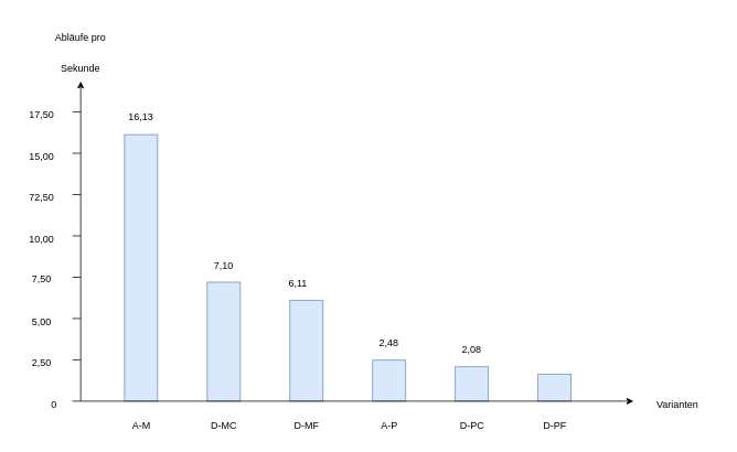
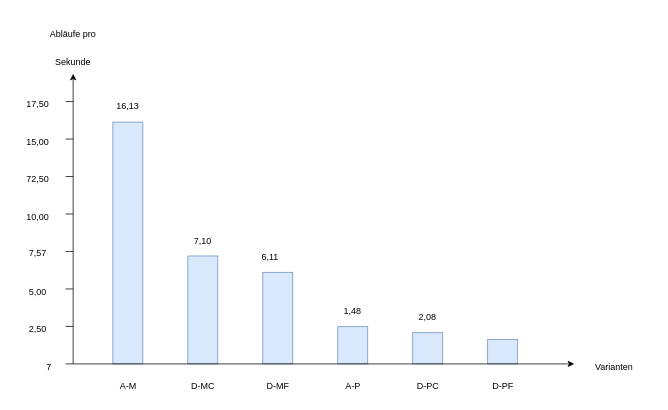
  <mxCell id="0" />
  <mxCell id="1" parent="0" />
  <mxCell id="2" value="" style="rounded=0;whiteSpace=wrap;html=1;rotation=0;fillColor=#dae8fc;strokeColor=#6c8ebf;" parent="1" vertex="1"><mxGeometry x="250" y="341" width="40" height="144" as="geometry" /></mxCell>
  <mxCell id="3" value="" style="rounded=0;whiteSpace=wrap;html=1;rotation=0;fillColor=#dae8fc;strokeColor=#6c8ebf;" parent="1" vertex="1"><mxGeometry x="550" y="443.4" width="40" height="41.6" as="geometry" /></mxCell>
  <mxCell id="4" value="2,50" style="text;html=1;strokeColor=none;fillColor=none;align=center;verticalAlign=middle;whiteSpace=wrap;rounded=0;" parent="1" vertex="1"><mxGeometry x="20" y="429" width="60" height="20" as="geometry" /></mxCell>
  <mxCell id="5" value="5,00" style="text;html=1;strokeColor=none;fillColor=none;align=center;verticalAlign=middle;whiteSpace=wrap;rounded=0;" parent="1" vertex="1"><mxGeometry x="20" y="379" width="60" height="20" as="geometry" /></mxCell>
- <mxCell id="6" value="7,50" style="text;html=1;strokeColor=none;fillColor=none;align=center;verticalAlign=middle;whiteSpace=wrap;rounded=0;" parent="1" vertex="1"><mxGeometry x="20" y="328" width="60" height="20" as="geometry" /></mxCell>
+ <mxCell id="6" value="7,57" style="text;html=1;strokeColor=none;fillColor=none;align=center;verticalAlign=middle;whiteSpace=wrap;rounded=0;" parent="1" vertex="1"><mxGeometry x="20" y="328" width="60" height="20" as="geometry" /></mxCell>
  <mxCell id="7" value="10,00" style="text;html=1;strokeColor=none;fillColor=none;align=center;verticalAlign=middle;whiteSpace=wrap;rounded=0;" parent="1" vertex="1"><mxGeometry x="20" y="279" width="60" height="20" as="geometry" /></mxCell>
  <mxCell id="8" value="72,50" style="text;html=1;strokeColor=none;fillColor=none;align=center;verticalAlign=middle;whiteSpace=wrap;rounded=0;" parent="1" vertex="1"><mxGeometry x="20" y="229" width="60" height="20" as="geometry" /></mxCell>
  <mxCell id="9" value="15,00" style="text;html=1;strokeColor=none;fillColor=none;align=center;verticalAlign=middle;whiteSpace=wrap;rounded=0;" parent="1" vertex="1"><mxGeometry x="20" y="179" width="60" height="20" as="geometry" /></mxCell>
  <mxCell id="10" value="" style="endArrow=classic;html=1;rounded=0;strokeColor=#000000;" parent="1" edge="1"><mxGeometry width="50" height="50" relative="1" as="geometry"><mxPoint x="97" y="485" as="sourcePoint" /><mxPoint x="97" y="98" as="targetPoint" /></mxGeometry></mxCell>
  <mxCell id="11" value="" style="rounded=0;whiteSpace=wrap;html=1;rotation=0;fillColor=#dae8fc;strokeColor=#6c8ebf;" parent="1" vertex="1"><mxGeometry x="150" y="162.4" width="40" height="322.6" as="geometry" /></mxCell>
  <mxCell id="12" value="" style="rounded=0;whiteSpace=wrap;html=1;rotation=0;fillColor=#dae8fc;strokeColor=#6c8ebf;" parent="1" vertex="1"><mxGeometry x="350" y="362.8" width="40" height="122.2" as="geometry" /></mxCell>
  <mxCell id="13" value="" style="rounded=0;whiteSpace=wrap;html=1;rotation=0;fillColor=#dae8fc;strokeColor=#6c8ebf;" parent="1" vertex="1"><mxGeometry x="450" y="435.4" width="40" height="49.6" as="geometry" /></mxCell>
  <mxCell id="14" value="" style="rounded=0;whiteSpace=wrap;html=1;rotation=0;fillColor=#dae8fc;strokeColor=#6c8ebf;" parent="1" vertex="1"><mxGeometry x="650" y="452.6" width="40" height="32.4" as="geometry" /></mxCell>
  <mxCell id="15" value="6,11" style="text;html=1;strokeColor=none;fillColor=none;align=center;verticalAlign=middle;whiteSpace=wrap;rounded=0;" parent="1" vertex="1"><mxGeometry x="330" y="332.8" width="60" height="20" as="geometry" /></mxCell>
  <mxCell id="16" value="D-PF" style="text;html=1;strokeColor=none;fillColor=none;align=center;verticalAlign=middle;whiteSpace=wrap;rounded=0;" parent="1" vertex="1"><mxGeometry x="622.5" y="505" width="95" height="20" as="geometry" /></mxCell>
  <mxCell id="17" value="A-M" style="text;html=1;strokeColor=none;fillColor=none;align=center;verticalAlign=middle;whiteSpace=wrap;rounded=0;" parent="1" vertex="1"><mxGeometry x="122.5" y="505" width="95" height="20" as="geometry" /></mxCell>
  <mxCell id="18" value="D-MF" style="text;html=1;strokeColor=none;fillColor=none;align=center;verticalAlign=middle;whiteSpace=wrap;rounded=0;" parent="1" vertex="1"><mxGeometry x="322.5" y="505" width="95" height="20" as="geometry" /></mxCell>
  <mxCell id="19" value="A-P" style="text;html=1;strokeColor=none;fillColor=none;align=center;verticalAlign=middle;whiteSpace=wrap;rounded=0;" parent="1" vertex="1"><mxGeometry x="422.5" y="505" width="95" height="20" as="geometry" /></mxCell>
  <mxCell id="20" value="Varianten" style="text;html=1;strokeColor=none;fillColor=none;align=center;verticalAlign=middle;whiteSpace=wrap;rounded=0;" parent="1" vertex="1"><mxGeometry x="769" y="474" width="100" height="30" as="geometry" /></mxCell>
  <mxCell id="21" value="Abläufe pro" style="text;strokeColor=none;fillColor=none;align=center;verticalAlign=middle;rounded=0;" parent="1" vertex="1"><mxGeometry x="47" y="20" width="100" height="50" as="geometry" /></mxCell>
  <mxCell id="22" value="" style="endArrow=none;html=1;rounded=0;strokeColor=#000000;" parent="1" edge="1"><mxGeometry width="50" height="50" relative="1" as="geometry"><mxPoint x="87" y="435" as="sourcePoint" /><mxPoint x="97" y="435" as="targetPoint" /></mxGeometry></mxCell>
  <mxCell id="23" value="" style="endArrow=none;html=1;rounded=0;strokeColor=#000000;" parent="1" edge="1"><mxGeometry width="50" height="50" relative="1" as="geometry"><mxPoint x="87" y="385" as="sourcePoint" /><mxPoint x="97" y="385" as="targetPoint" /></mxGeometry></mxCell>
  <mxCell id="24" value="" style="endArrow=none;html=1;rounded=0;strokeColor=#000000;" parent="1" edge="1"><mxGeometry width="50" height="50" relative="1" as="geometry"><mxPoint x="87" y="335" as="sourcePoint" /><mxPoint x="97" y="335" as="targetPoint" /></mxGeometry></mxCell>
  <mxCell id="25" value="" style="endArrow=none;html=1;rounded=0;strokeColor=#000000;" parent="1" edge="1"><mxGeometry width="50" height="50" relative="1" as="geometry"><mxPoint x="87" y="285" as="sourcePoint" /><mxPoint x="97" y="285" as="targetPoint" /></mxGeometry></mxCell>
  <mxCell id="26" value="" style="endArrow=none;html=1;rounded=0;strokeColor=#000000;" parent="1" edge="1"><mxGeometry width="50" height="50" relative="1" as="geometry"><mxPoint x="87" y="235" as="sourcePoint" /><mxPoint x="97" y="235" as="targetPoint" /></mxGeometry></mxCell>
  <mxCell id="27" value="" style="endArrow=none;html=1;rounded=0;strokeColor=#000000;" parent="1" edge="1"><mxGeometry width="50" height="50" relative="1" as="geometry"><mxPoint x="87" y="185" as="sourcePoint" /><mxPoint x="97" y="185" as="targetPoint" /></mxGeometry></mxCell>
  <mxCell id="28" value="Sekunde" style="text;strokeColor=none;fillColor=none;align=center;verticalAlign=middle;rounded=0;" parent="1" vertex="1"><mxGeometry x="47" y="57" width="100" height="50" as="geometry" /></mxCell>
  <mxCell id="29" value="7,10" style="text;html=1;strokeColor=none;fillColor=none;align=center;verticalAlign=middle;whiteSpace=wrap;rounded=0;" parent="1" vertex="1"><mxGeometry x="240" y="311" width="60" height="20" as="geometry" /></mxCell>
  <mxCell id="30" value="D-MC" style="text;html=1;strokeColor=none;fillColor=none;align=center;verticalAlign=middle;whiteSpace=wrap;rounded=0;" parent="1" vertex="1"><mxGeometry x="222.5" y="505" width="95" height="20" as="geometry" /></mxCell>
  <mxCell id="31" value="D-PC" style="text;html=1;strokeColor=none;fillColor=none;align=center;verticalAlign=middle;whiteSpace=wrap;rounded=0;" parent="1" vertex="1"><mxGeometry x="522.5" y="505" width="95" height="20" as="geometry" /></mxCell>
  <mxCell id="32" value="2,08" style="text;html=1;strokeColor=none;fillColor=none;align=center;verticalAlign=middle;whiteSpace=wrap;rounded=0;" parent="1" vertex="1"><mxGeometry x="540" y="413.4" width="60" height="20" as="geometry" /></mxCell>
- <mxCell id="33" value="0" style="text;html=1;strokeColor=none;fillColor=none;align=center;verticalAlign=middle;whiteSpace=wrap;rounded=0;" parent="1" vertex="1"><mxGeometry x="35" y="479" width="60" height="20" as="geometry" /></mxCell>
+ <mxCell id="33" value="7" style="text;html=1;strokeColor=none;fillColor=none;align=center;verticalAlign=middle;whiteSpace=wrap;rounded=0;" parent="1" vertex="1"><mxGeometry x="35" y="479" width="60" height="20" as="geometry" /></mxCell>
  <mxCell id="34" value="" style="endArrow=none;html=1;rounded=0;strokeColor=#000000;" parent="1" edge="1"><mxGeometry width="50" height="50" relative="1" as="geometry"><mxPoint x="87" y="485" as="sourcePoint" /><mxPoint x="97" y="485" as="targetPoint" /></mxGeometry></mxCell>
  <mxCell id="35" value="" style="endArrow=classic;html=1;rounded=0;endFill=1;strokeColor=#000000;" parent="1" edge="1"><mxGeometry width="50" height="50" relative="1" as="geometry"><mxPoint x="97" y="485" as="sourcePoint" /><mxPoint x="765.476" y="485" as="targetPoint" /></mxGeometry></mxCell>
  <mxCell id="36" value="16,13" style="text;html=1;strokeColor=none;fillColor=none;align=center;verticalAlign=middle;whiteSpace=wrap;rounded=0;" parent="1" vertex="1"><mxGeometry x="140" y="132.4" width="60" height="20" as="geometry" /></mxCell>
- <mxCell id="37" value="2,48" style="text;html=1;strokeColor=none;fillColor=none;align=center;verticalAlign=middle;whiteSpace=wrap;rounded=0;" parent="1" vertex="1"><mxGeometry x="440" y="405.4" width="60" height="20" as="geometry" /></mxCell>
+ <mxCell id="37" value="1,48" style="text;html=1;strokeColor=none;fillColor=none;align=center;verticalAlign=middle;whiteSpace=wrap;rounded=0;" parent="1" vertex="1"><mxGeometry x="440" y="405.4" width="60" height="20" as="geometry" /></mxCell>
  <mxCell id="38" value="" style="endArrow=none;html=1;rounded=0;strokeColor=#000000;" parent="1" edge="1"><mxGeometry width="50" height="50" relative="1" as="geometry"><mxPoint x="87" y="135" as="sourcePoint" /><mxPoint x="97" y="135" as="targetPoint" /></mxGeometry></mxCell>
  <mxCell id="39" value="17,50" style="text;html=1;strokeColor=none;fillColor=none;align=center;verticalAlign=middle;whiteSpace=wrap;rounded=0;" parent="1" vertex="1"><mxGeometry x="20" y="129" width="60" height="20" as="geometry" /></mxCell>
